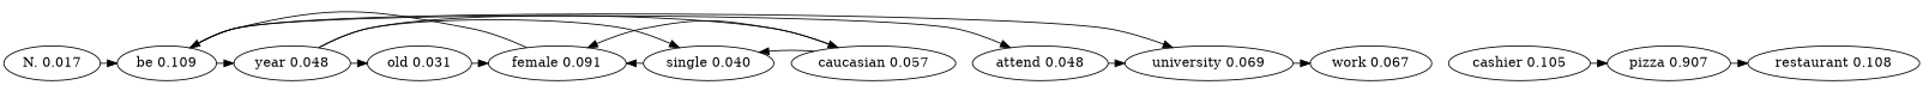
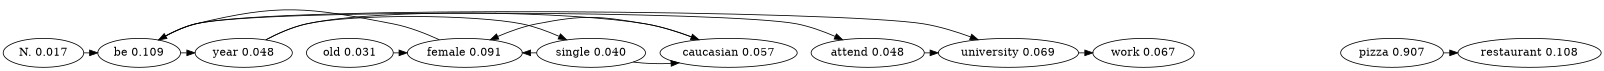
  digraph {
    edge [constraint=false]
    n1 [label="N. 0.017"]
    n2 [label="be 0.109"]
    n3 [label="year 0.048"]
    n4 [label="attend 0.048"]
    n5 [label="university 0.069"]
    n6 [label="old 0.031"]
    n7 [label="single 0.040"]
    n8 [label="caucasian 0.057"]
    n9 [label="work 0.067"]
    n10 [label="female 0.091"]
-   n11 [label="cashier 0.105"]
    n12 [label="pizza 0.907"]
    n13 [label="restaurant 0.108"]
    n1 -> n2
    n2 -> n3
    n2 -> n4
    n2 -> n5
-   n3 -> n6
    n3 -> n7
    n3 -> n8
    n4 -> n5
    n5 -> n9
    n6 -> n10
-   n8 -> n7
+   n7 -> n8
    n7 -> n10
    n8 -> n10
    n10 -> n2
-   n11 -> n12
    n12 -> n13
  }
